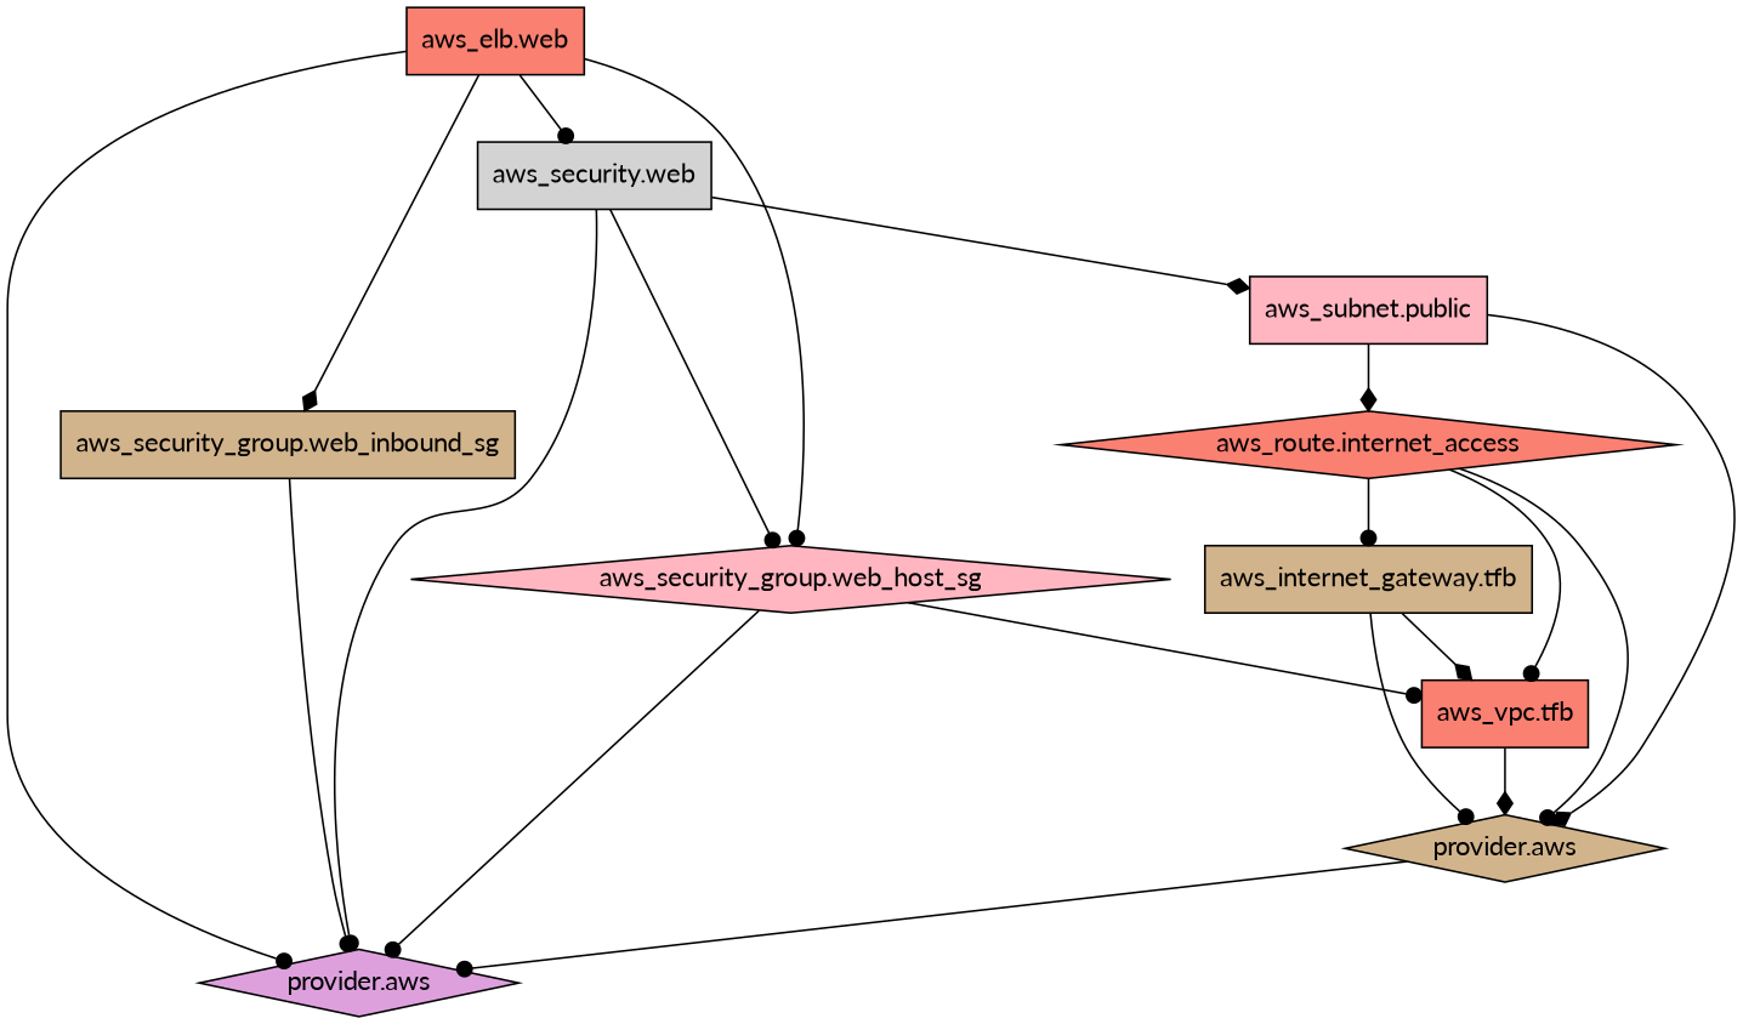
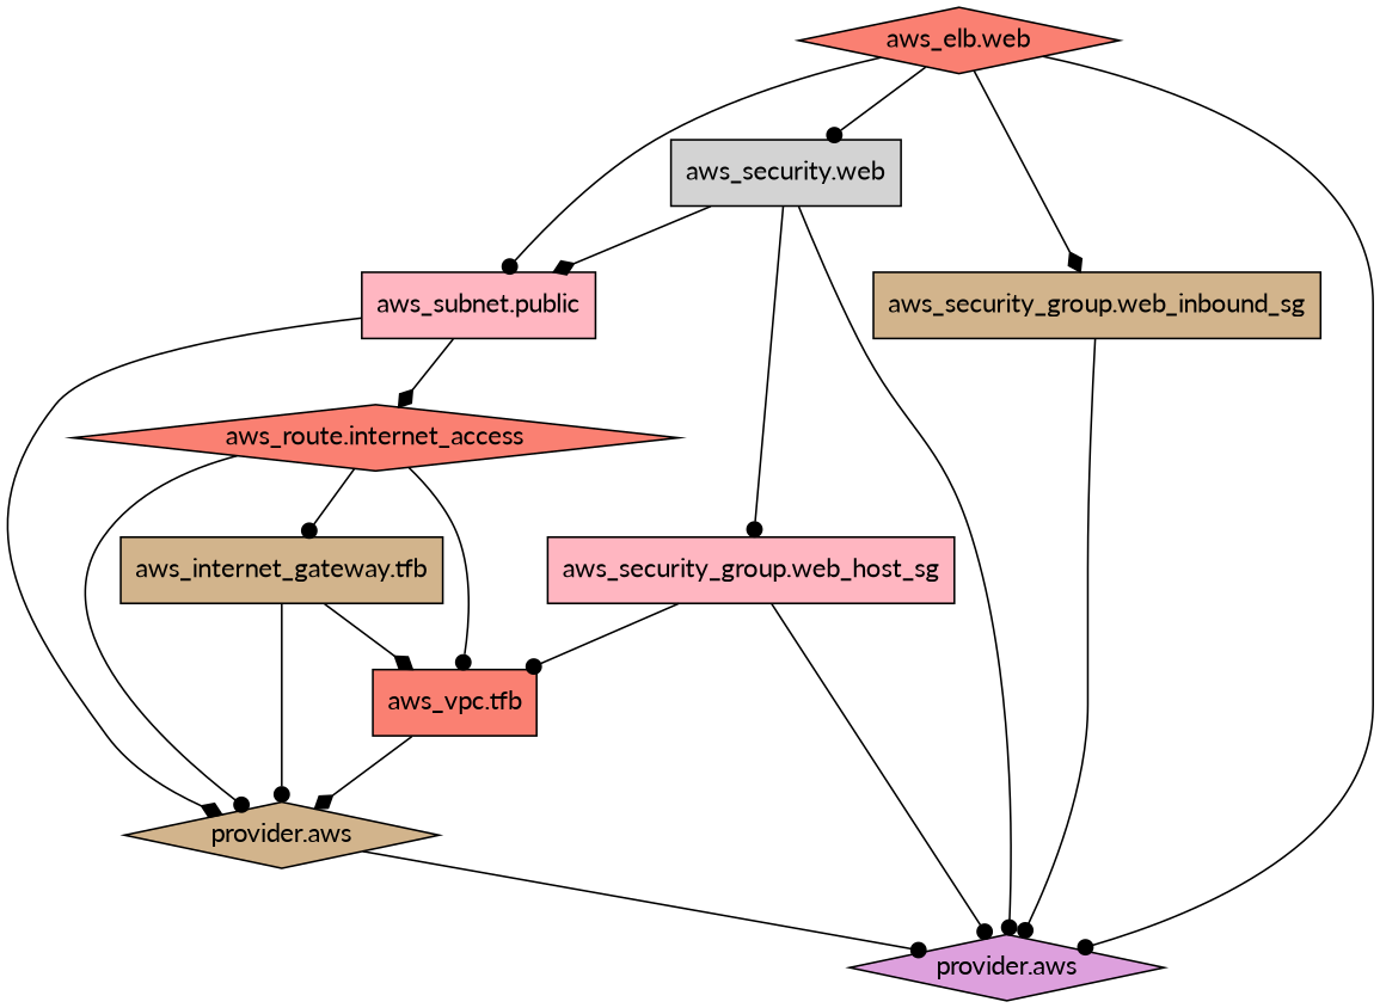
  digraph {
    compound=true
    fontname=Lato
    newrank=true
    node [fillcolor=salmon fontname=Lato shape=box style=filled]
    edge [arrowhead=dot fontname=Lato]
-   n1 [label="aws_elb.web"]
+   n1 [label="aws_elb.web" shape=diamond]
    n2 [fillcolor=lightgrey label="aws_security.web"]
    n3 [fillcolor=tan label="aws_security_group.web_inbound_sg"]
    n4 [fillcolor=lightpink label="aws_subnet.public"]
    n5 [fillcolor=plum label="provider.aws" shape=diamond]
-   n6 [fillcolor=lightpink label="aws_security_group.web_host_sg" shape=diamond]
+   n6 [fillcolor=lightpink label="aws_security_group.web_host_sg"]
    n7 [label="aws_vpc.tfb"]
    n8 [fillcolor=tan label="aws_internet_gateway.tfb"]
    n9 [fillcolor=tan label="provider.aws" shape=diamond]
    n10 [label="aws_route.internet_access" shape=diamond]
    subgraph sub_1 {
      n1
      n2
      n3
      n4
      n5
      n6
      n7
      n8
      n9
      n10
    }
    n1 -> n2
    n1 -> n3 [arrowhead=diamond]
-   n1 -> n6
+   n1 -> n4
    n1 -> n5
    n2 -> n4 [arrowhead=diamond]
    n2 -> n5
    n2 -> n6
    n3 -> n5
    n4 -> n9 [arrowhead=diamond]
    n4 -> n10 [arrowhead=diamond]
    n6 -> n5
    n6 -> n7
    n7 -> n9 [arrowhead=diamond]
    n8 -> n7 [arrowhead=diamond]
    n8 -> n9
    n9 -> n5
    n10 -> n7
    n10 -> n8
    n10 -> n9
  }
